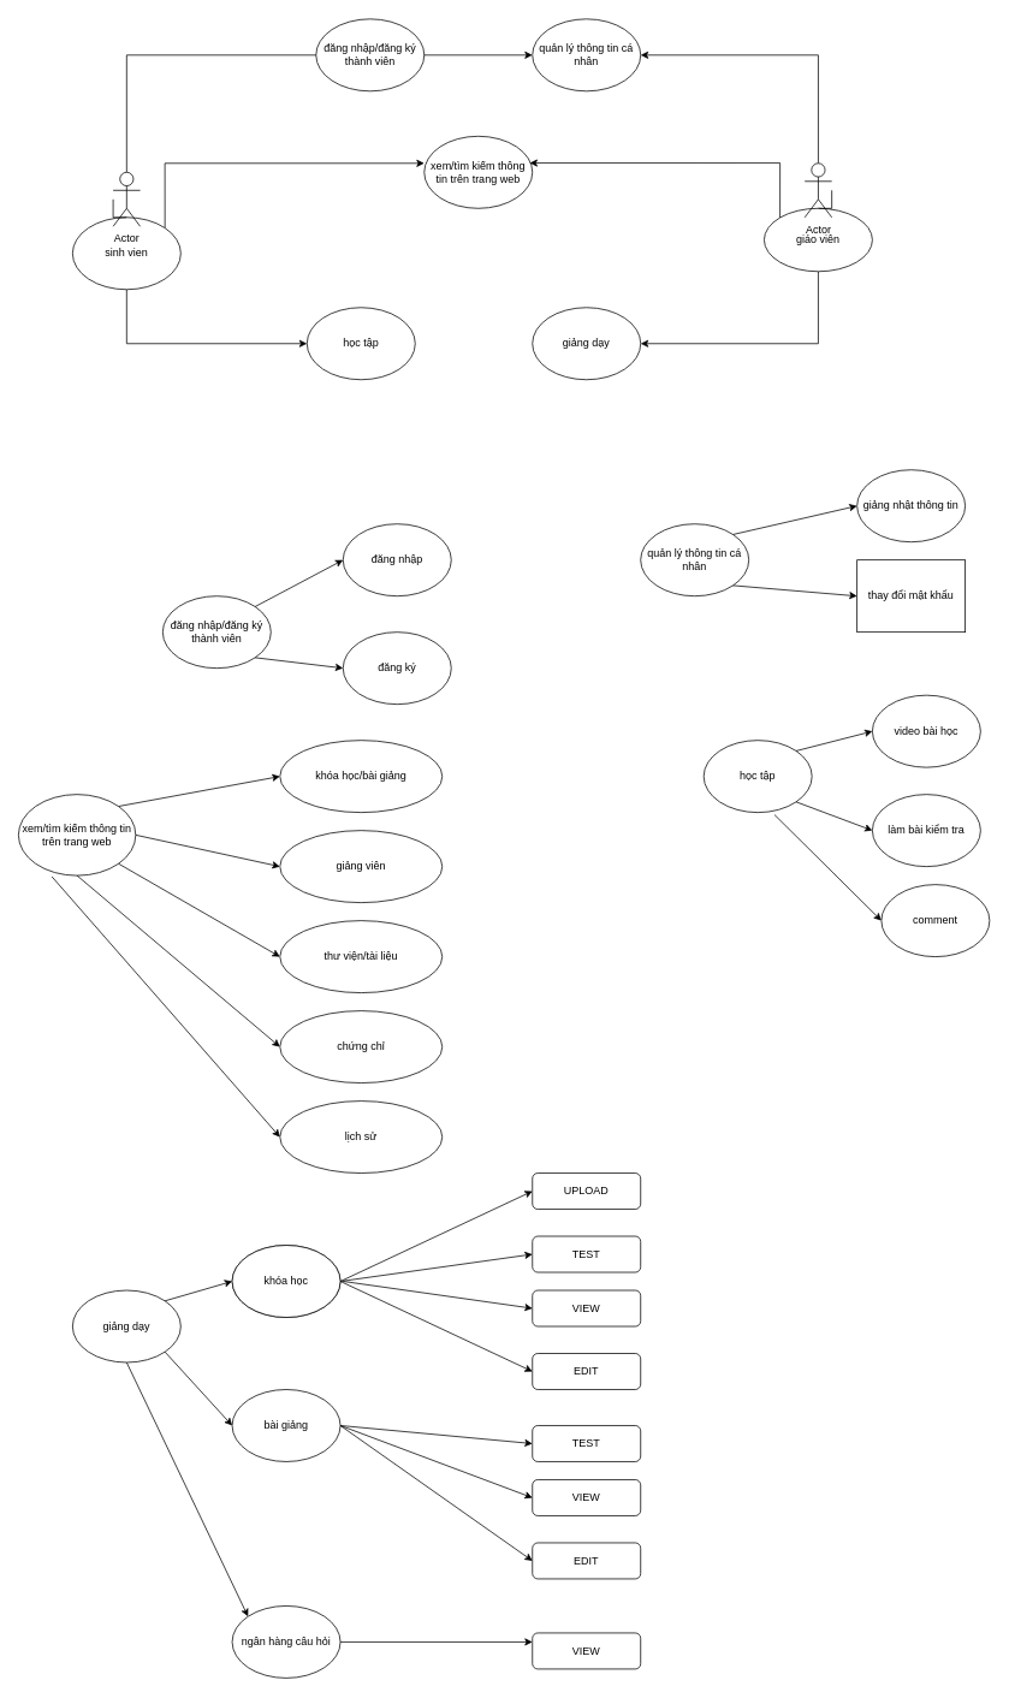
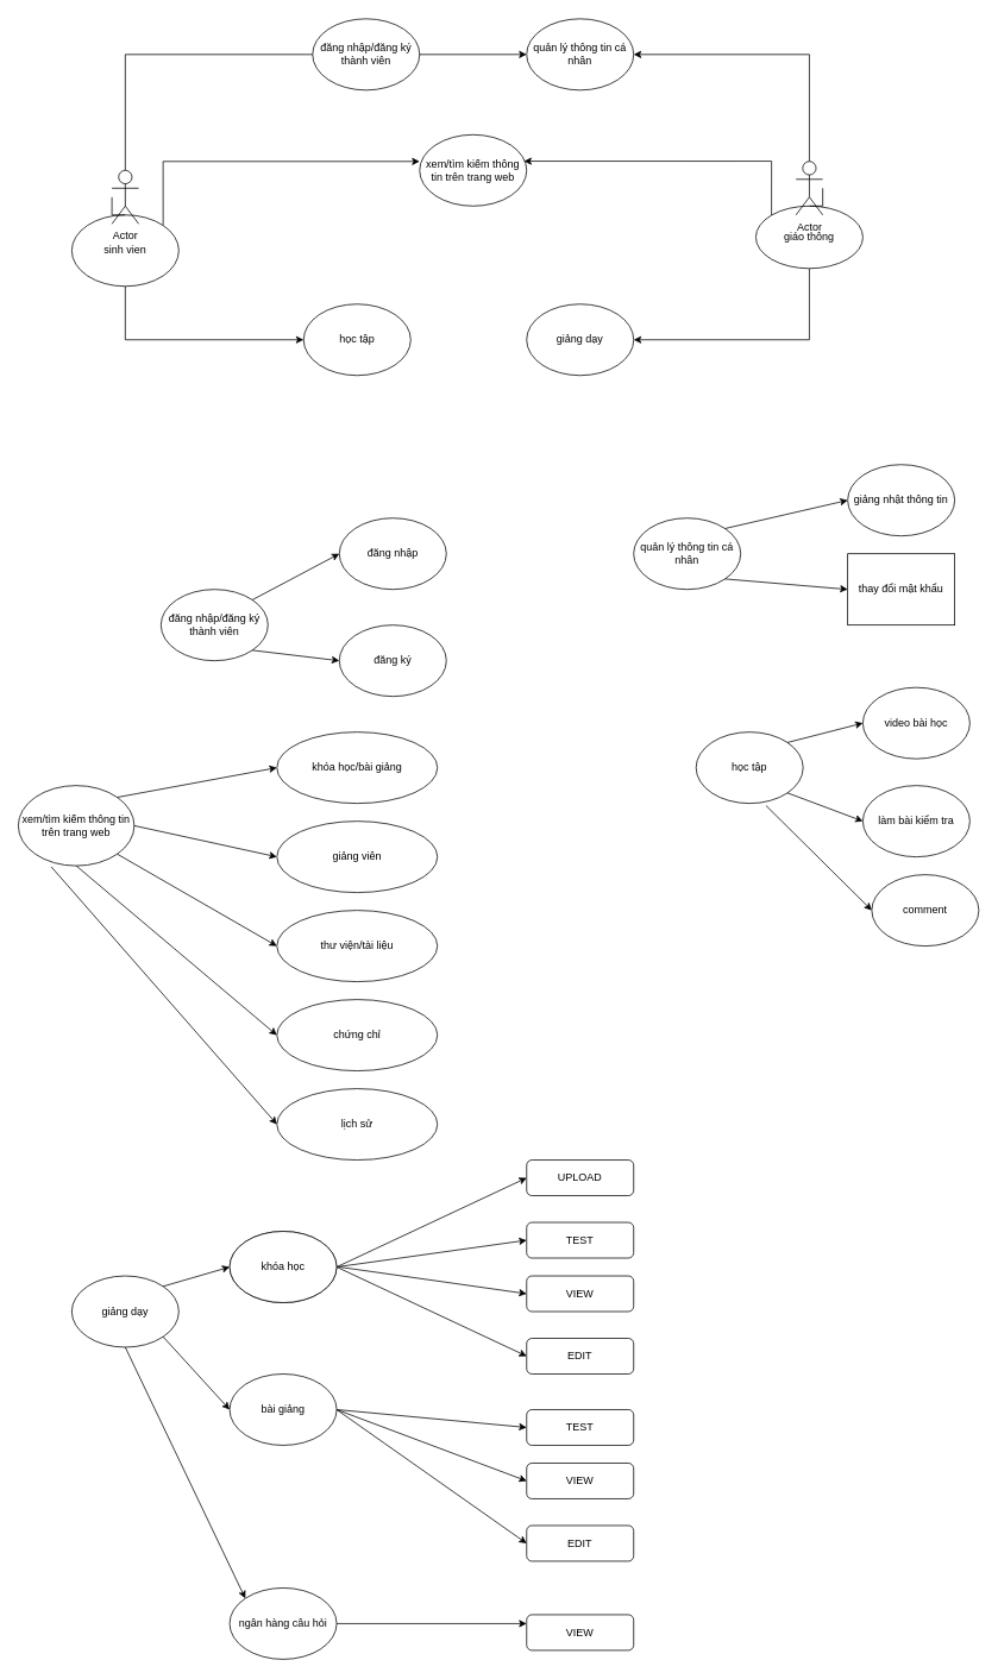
  <mxCell id="0" />
  <mxCell id="1" parent="0" />
  <mxCell id="2" style="edgeStyle=orthogonalEdgeStyle;rounded=0;orthogonalLoop=1;jettySize=auto;html=1;exitX=0.5;exitY=0;exitDx=0;exitDy=0;entryX=0;entryY=0.5;entryDx=0;entryDy=0;startArrow=none;" edge="1" parent="1" source="48" target="8"><mxGeometry relative="1" as="geometry"><Array as="points"><mxPoint x="140" y="60" /></Array></mxGeometry></mxCell>
  <mxCell id="3" style="edgeStyle=orthogonalEdgeStyle;rounded=0;orthogonalLoop=1;jettySize=auto;html=1;exitX=0.5;exitY=1;exitDx=0;exitDy=0;entryX=0;entryY=0.5;entryDx=0;entryDy=0;" edge="1" parent="1" source="5" target="9"><mxGeometry relative="1" as="geometry" /></mxCell>
  <mxCell id="4" style="edgeStyle=orthogonalEdgeStyle;rounded=0;orthogonalLoop=1;jettySize=auto;html=1;exitX=1;exitY=0;exitDx=0;exitDy=0;entryX=0;entryY=0.375;entryDx=0;entryDy=0;entryPerimeter=0;" edge="1" parent="1" source="5" target="7"><mxGeometry relative="1" as="geometry"><Array as="points"><mxPoint x="182" y="180" /></Array></mxGeometry></mxCell>
  <mxCell id="5" value="sinh vien" style="ellipse;whiteSpace=wrap;html=1;" vertex="1" parent="1"><mxGeometry x="80" y="240" width="120" height="80" as="geometry" /></mxCell>
  <mxCell id="6" value="đăng nhập/đăng ký thành viên" style="ellipse;whiteSpace=wrap;html=1;" vertex="1" parent="1"><mxGeometry x="350" y="20" width="120" height="80" as="geometry" /></mxCell>
  <mxCell id="7" value="xem/tìm kiếm thông tin trên trang web" style="ellipse;whiteSpace=wrap;html=1;" vertex="1" parent="1"><mxGeometry x="470" y="150" width="120" height="80" as="geometry" /></mxCell>
  <mxCell id="8" value="quản lý thông tin cá nhân" style="ellipse;whiteSpace=wrap;html=1;" vertex="1" parent="1"><mxGeometry x="590" y="20" width="120" height="80" as="geometry" /></mxCell>
  <mxCell id="9" value="học tập" style="ellipse;whiteSpace=wrap;html=1;" vertex="1" parent="1"><mxGeometry x="340" y="340" width="120" height="80" as="geometry" /></mxCell>
  <mxCell id="10" value="giảng dạy" style="ellipse;whiteSpace=wrap;html=1;" vertex="1" parent="1"><mxGeometry x="590" y="340" width="120" height="80" as="geometry" /></mxCell>
  <mxCell id="11" style="edgeStyle=orthogonalEdgeStyle;rounded=0;orthogonalLoop=1;jettySize=auto;html=1;exitX=0.5;exitY=0;exitDx=0;exitDy=0;entryX=1;entryY=0.5;entryDx=0;entryDy=0;startArrow=none;" edge="1" parent="1" source="50" target="8"><mxGeometry relative="1" as="geometry" /></mxCell>
  <mxCell id="12" style="edgeStyle=orthogonalEdgeStyle;rounded=0;orthogonalLoop=1;jettySize=auto;html=1;exitX=0.5;exitY=1;exitDx=0;exitDy=0;entryX=1;entryY=0.5;entryDx=0;entryDy=0;" edge="1" parent="1" source="14" target="10"><mxGeometry relative="1" as="geometry" /></mxCell>
  <mxCell id="13" style="edgeStyle=orthogonalEdgeStyle;rounded=0;orthogonalLoop=1;jettySize=auto;html=1;exitX=0;exitY=0;exitDx=0;exitDy=0;entryX=0.975;entryY=0.371;entryDx=0;entryDy=0;entryPerimeter=0;" edge="1" parent="1" source="14" target="7"><mxGeometry relative="1" as="geometry"><Array as="points"><mxPoint x="864" y="180" /></Array></mxGeometry></mxCell>
- <mxCell id="14" value="giáo viên" style="ellipse;whiteSpace=wrap;html=1;" vertex="1" parent="1"><mxGeometry x="847" y="230" width="120" height="70" as="geometry" /></mxCell>
+ <mxCell id="14" value="giáo thông" style="ellipse;whiteSpace=wrap;html=1;" vertex="1" parent="1"><mxGeometry x="847" y="230" width="120" height="70" as="geometry" /></mxCell>
  <mxCell id="15" value="đăng nhập/đăng ký thành viên" style="ellipse;whiteSpace=wrap;html=1;" vertex="1" parent="1"><mxGeometry x="180" y="660" width="120" height="80" as="geometry" /></mxCell>
  <mxCell id="16" value="đăng nhập" style="ellipse;whiteSpace=wrap;html=1;" vertex="1" parent="1"><mxGeometry x="380" y="580" width="120" height="80" as="geometry" /></mxCell>
  <mxCell id="17" value="đăng ký" style="ellipse;whiteSpace=wrap;html=1;" vertex="1" parent="1"><mxGeometry x="380" y="700" width="120" height="80" as="geometry" /></mxCell>
  <mxCell id="18" value="" style="endArrow=classic;html=1;rounded=0;exitX=1;exitY=0;exitDx=0;exitDy=0;" edge="1" parent="1" source="15"><mxGeometry width="50" height="50" relative="1" as="geometry"><mxPoint x="520" y="570" as="sourcePoint" /><mxPoint x="380" y="620" as="targetPoint" /></mxGeometry></mxCell>
  <mxCell id="19" value="" style="endArrow=classic;html=1;rounded=0;exitX=1;exitY=1;exitDx=0;exitDy=0;entryX=0;entryY=0.5;entryDx=0;entryDy=0;" edge="1" parent="1" source="15" target="17"><mxGeometry width="50" height="50" relative="1" as="geometry"><mxPoint x="520" y="570" as="sourcePoint" /><mxPoint x="570" y="520" as="targetPoint" /></mxGeometry></mxCell>
  <mxCell id="20" value="quản lý thông tin cá nhân" style="ellipse;whiteSpace=wrap;html=1;" vertex="1" parent="1"><mxGeometry x="710" y="580" width="120" height="80" as="geometry" /></mxCell>
  <mxCell id="21" value="giảng nhật thông tin" style="ellipse;whiteSpace=wrap;html=1;" vertex="1" parent="1"><mxGeometry x="950" y="520" width="120" height="80" as="geometry" /></mxCell>
  <mxCell id="22" value="thay đổi mật khẩu" style="whiteSpace=wrap;html=1;rounded=0;" vertex="1" parent="1"><mxGeometry x="950" y="620" width="120" height="80" as="geometry" /></mxCell>
  <mxCell id="23" value="xem/tìm kiếm thông tin trên trang web" style="ellipse;whiteSpace=wrap;html=1;" vertex="1" parent="1"><mxGeometry y="880" width="130" height="90" as="geometry" x="20" /></mxCell>
  <mxCell id="24" value="" style="endArrow=classic;html=1;rounded=0;exitX=1;exitY=0;exitDx=0;exitDy=0;entryX=0;entryY=0.5;entryDx=0;entryDy=0;" edge="1" parent="1" source="20" target="21"><mxGeometry width="50" height="50" relative="1" as="geometry"><mxPoint x="520" y="780" as="sourcePoint" /><mxPoint x="570" y="730" as="targetPoint" /></mxGeometry></mxCell>
  <mxCell id="25" value="" style="endArrow=classic;html=1;rounded=0;exitX=1;exitY=1;exitDx=0;exitDy=0;entryX=0;entryY=0.5;entryDx=0;entryDy=0;" edge="1" parent="1" source="20" target="22"><mxGeometry width="50" height="50" relative="1" as="geometry"><mxPoint x="520" y="780" as="sourcePoint" /><mxPoint x="570" y="730" as="targetPoint" /></mxGeometry></mxCell>
  <mxCell id="26" value="khóa học/bài giảng" style="ellipse;whiteSpace=wrap;html=1;" vertex="1" parent="1"><mxGeometry x="310" y="820" width="180" height="80" as="geometry" /></mxCell>
  <mxCell id="27" value="giảng viên" style="ellipse;whiteSpace=wrap;html=1;" vertex="1" parent="1"><mxGeometry x="310" y="920" width="180" height="80" as="geometry" /></mxCell>
  <mxCell id="28" value="thư viện/tài liệu" style="ellipse;whiteSpace=wrap;html=1;" vertex="1" parent="1"><mxGeometry x="310" y="1020" width="180" height="80" as="geometry" /></mxCell>
  <mxCell id="29" value="chứng chỉ" style="ellipse;whiteSpace=wrap;html=1;" vertex="1" parent="1"><mxGeometry x="310" y="1120" width="180" height="80" as="geometry" /></mxCell>
  <mxCell id="30" value="" style="endArrow=classic;html=1;rounded=0;exitX=1;exitY=0.5;exitDx=0;exitDy=0;entryX=0;entryY=0.5;entryDx=0;entryDy=0;" edge="1" parent="1" source="23" target="27"><mxGeometry width="50" height="50" relative="1" as="geometry"><mxPoint x="520" y="950" as="sourcePoint" /><mxPoint x="570" y="900" as="targetPoint" /></mxGeometry></mxCell>
  <mxCell id="31" value="" style="endArrow=classic;html=1;rounded=0;exitX=1;exitY=0;exitDx=0;exitDy=0;entryX=0;entryY=0.5;entryDx=0;entryDy=0;" edge="1" parent="1" source="23" target="26"><mxGeometry width="50" height="50" relative="1" as="geometry"><mxPoint x="520" y="950" as="sourcePoint" /><mxPoint x="570" y="900" as="targetPoint" /></mxGeometry></mxCell>
  <mxCell id="32" value="" style="endArrow=classic;html=1;rounded=0;exitX=1;exitY=1;exitDx=0;exitDy=0;entryX=0;entryY=0.5;entryDx=0;entryDy=0;" edge="1" parent="1" source="23" target="28"><mxGeometry width="50" height="50" relative="1" as="geometry"><mxPoint x="520" y="950" as="sourcePoint" /><mxPoint x="570" y="900" as="targetPoint" /></mxGeometry></mxCell>
  <mxCell id="33" value="" style="endArrow=classic;html=1;rounded=0;exitX=0.5;exitY=1;exitDx=0;exitDy=0;entryX=0;entryY=0.5;entryDx=0;entryDy=0;" edge="1" parent="1" source="23" target="29"><mxGeometry width="50" height="50" relative="1" as="geometry"><mxPoint x="520" y="950" as="sourcePoint" /><mxPoint x="570" y="900" as="targetPoint" /></mxGeometry></mxCell>
  <mxCell id="34" value="lịch sử" style="ellipse;whiteSpace=wrap;html=1;" vertex="1" parent="1"><mxGeometry x="310" y="1220" width="180" height="80" as="geometry" /></mxCell>
  <mxCell id="35" value="" style="endArrow=classic;html=1;rounded=0;exitX=0.285;exitY=1.013;exitDx=0;exitDy=0;exitPerimeter=0;entryX=0;entryY=0.5;entryDx=0;entryDy=0;" edge="1" parent="1" source="23" target="34"><mxGeometry width="50" height="50" relative="1" as="geometry"><mxPoint x="520" y="1190" as="sourcePoint" /><mxPoint x="570" y="1140" as="targetPoint" /></mxGeometry></mxCell>
  <mxCell id="36" value="học tập" style="ellipse;whiteSpace=wrap;html=1;" vertex="1" parent="1"><mxGeometry x="780" y="820" width="120" height="80" as="geometry" /></mxCell>
  <mxCell id="37" value="video bài học" style="ellipse;whiteSpace=wrap;html=1;" vertex="1" parent="1"><mxGeometry x="967" y="770" width="120" height="80" as="geometry" /></mxCell>
  <mxCell id="38" value="làm bài kiểm tra" style="ellipse;whiteSpace=wrap;html=1;" vertex="1" parent="1"><mxGeometry x="967" y="880" width="120" height="80" as="geometry" /></mxCell>
  <mxCell id="39" value="" style="endArrow=classic;html=1;rounded=0;exitX=1;exitY=0;exitDx=0;exitDy=0;entryX=0;entryY=0.5;entryDx=0;entryDy=0;" edge="1" parent="1" source="36" target="37"><mxGeometry width="50" height="50" relative="1" as="geometry"><mxPoint x="520" y="860" as="sourcePoint" /><mxPoint x="570" y="810" as="targetPoint" /></mxGeometry></mxCell>
  <mxCell id="40" value="" style="endArrow=classic;html=1;rounded=0;exitX=1;exitY=1;exitDx=0;exitDy=0;entryX=0;entryY=0.5;entryDx=0;entryDy=0;" edge="1" parent="1" source="36" target="38"><mxGeometry width="50" height="50" relative="1" as="geometry"><mxPoint x="520" y="860" as="sourcePoint" /><mxPoint x="570" y="810" as="targetPoint" /></mxGeometry></mxCell>
  <mxCell id="41" value="giảng dạy" style="ellipse;whiteSpace=wrap;html=1;" vertex="1" parent="1"><mxGeometry x="80" y="1430" width="120" height="80" as="geometry" /></mxCell>
  <mxCell id="42" value="" style="endArrow=classic;html=1;rounded=0;exitX=0.654;exitY=1.032;exitDx=0;exitDy=0;exitPerimeter=0;entryX=0;entryY=0.5;entryDx=0;entryDy=0;" edge="1" parent="1" source="36" target="43"><mxGeometry width="50" height="50" relative="1" as="geometry"><mxPoint x="520" y="920" as="sourcePoint" /><mxPoint x="570" y="870" as="targetPoint" /></mxGeometry></mxCell>
  <mxCell id="43" value="comment" style="ellipse;whiteSpace=wrap;html=1;" vertex="1" parent="1"><mxGeometry x="977" y="980" width="120" height="80" as="geometry" /></mxCell>
  <mxCell id="44" value="khóa học" style="ellipse;whiteSpace=wrap;html=1;" vertex="1" parent="1"><mxGeometry x="257" y="1380" width="120" height="80" as="geometry" /></mxCell>
  <mxCell id="45" value="bài giảng" style="ellipse;whiteSpace=wrap;html=1;" vertex="1" parent="1"><mxGeometry x="257" y="1540" width="120" height="80" as="geometry" /></mxCell>
  <mxCell id="46" value="" style="endArrow=classic;html=1;rounded=0;exitX=1;exitY=0;exitDx=0;exitDy=0;entryX=0;entryY=0.5;entryDx=0;entryDy=0;" edge="1" parent="1" source="41" target="44"><mxGeometry width="50" height="50" relative="1" as="geometry"><mxPoint x="-70" y="1580" as="sourcePoint" /><mxPoint x="-20" y="1530" as="targetPoint" /></mxGeometry></mxCell>
  <mxCell id="47" value="" style="endArrow=classic;html=1;rounded=0;exitX=1;exitY=1;exitDx=0;exitDy=0;entryX=0;entryY=0.5;entryDx=0;entryDy=0;" edge="1" parent="1" source="41" target="45"><mxGeometry width="50" height="50" relative="1" as="geometry"><mxPoint x="-70" y="1580" as="sourcePoint" /><mxPoint x="-20" y="1530" as="targetPoint" /></mxGeometry></mxCell>
  <mxCell id="48" value="Actor" style="shape=umlActor;verticalLabelPosition=bottom;verticalAlign=top;html=1;outlineConnect=0;" vertex="1" parent="1"><mxGeometry x="125" y="190" width="30" height="60" as="geometry" /></mxCell>
  <mxCell id="49" value="" style="edgeStyle=orthogonalEdgeStyle;rounded=0;orthogonalLoop=1;jettySize=auto;html=1;exitX=0.5;exitY=0;exitDx=0;exitDy=0;entryX=0;entryY=0.5;entryDx=0;entryDy=0;endArrow=none;" edge="1" parent="1" source="5" target="48"><mxGeometry relative="1" as="geometry"><mxPoint x="140" y="240" as="sourcePoint" /><mxPoint x="590" y="60" as="targetPoint" /><Array as="points" /></mxGeometry></mxCell>
  <mxCell id="50" value="Actor" style="shape=umlActor;verticalLabelPosition=bottom;verticalAlign=top;html=1;outlineConnect=0;" vertex="1" parent="1"><mxGeometry x="892" y="180" width="30" height="60" as="geometry" /></mxCell>
  <mxCell id="51" value="" style="edgeStyle=orthogonalEdgeStyle;rounded=0;orthogonalLoop=1;jettySize=auto;html=1;exitX=0.5;exitY=0;exitDx=0;exitDy=0;entryX=1;entryY=0.5;entryDx=0;entryDy=0;endArrow=none;" edge="1" parent="1" source="14" target="50"><mxGeometry relative="1" as="geometry"><mxPoint x="907" y="230" as="sourcePoint" /><mxPoint x="710" y="60" as="targetPoint" /></mxGeometry></mxCell>
  <mxCell id="52" value="TEST" style="rounded=1;whiteSpace=wrap;html=1;" vertex="1" parent="1"><mxGeometry x="590" y="1370" width="120" height="40" as="geometry" /></mxCell>
  <mxCell id="53" value="VIEW" style="rounded=1;whiteSpace=wrap;html=1;" vertex="1" parent="1"><mxGeometry x="590" y="1430" width="120" height="40" as="geometry" /></mxCell>
  <mxCell id="54" value="EDIT" style="rounded=1;whiteSpace=wrap;html=1;" vertex="1" parent="1"><mxGeometry x="590" y="1500" width="120" height="40" as="geometry" /></mxCell>
  <mxCell id="55" value="UPLOAD" style="rounded=1;whiteSpace=wrap;html=1;" vertex="1" parent="1"><mxGeometry x="590" y="1300" width="120" height="40" as="geometry" /></mxCell>
  <mxCell id="56" value="" style="endArrow=classic;html=1;rounded=0;entryX=0;entryY=0.5;entryDx=0;entryDy=0;" edge="1" parent="1" target="53"><mxGeometry width="50" height="50" relative="1" as="geometry"><mxPoint x="380" y="1420" as="sourcePoint" /><mxPoint x="570" y="1400" as="targetPoint" /></mxGeometry></mxCell>
  <mxCell id="57" value="" style="endArrow=classic;html=1;rounded=0;entryX=0;entryY=0.5;entryDx=0;entryDy=0;exitX=1;exitY=0.5;exitDx=0;exitDy=0;" edge="1" parent="1" source="44" target="52"><mxGeometry width="50" height="50" relative="1" as="geometry"><mxPoint x="390" y="1420" as="sourcePoint" /><mxPoint x="570" y="1400" as="targetPoint" /><Array as="points" /></mxGeometry></mxCell>
  <mxCell id="58" value="" style="endArrow=classic;html=1;rounded=0;exitX=1;exitY=0.5;exitDx=0;exitDy=0;entryX=0;entryY=0.5;entryDx=0;entryDy=0;" edge="1" parent="1" source="44" target="55"><mxGeometry width="50" height="50" relative="1" as="geometry"><mxPoint x="520" y="1450" as="sourcePoint" /><mxPoint x="570" y="1400" as="targetPoint" /></mxGeometry></mxCell>
  <mxCell id="59" value="" style="endArrow=classic;html=1;rounded=0;exitX=1;exitY=0.5;exitDx=0;exitDy=0;entryX=0;entryY=0.5;entryDx=0;entryDy=0;" edge="1" parent="1" source="44" target="54"><mxGeometry width="50" height="50" relative="1" as="geometry"><mxPoint x="520" y="1450" as="sourcePoint" /><mxPoint x="570" y="1400" as="targetPoint" /></mxGeometry></mxCell>
  <mxCell id="60" value="khóa học" style="ellipse;whiteSpace=wrap;html=1;" vertex="1" parent="1"><mxGeometry x="257" y="1380" width="120" height="80" as="geometry" /></mxCell>
  <mxCell id="61" value="EDIT" style="rounded=1;whiteSpace=wrap;html=1;" vertex="1" parent="1"><mxGeometry x="590" y="1710" width="120" height="40" as="geometry" /></mxCell>
  <mxCell id="62" value="TEST" style="rounded=1;whiteSpace=wrap;html=1;" vertex="1" parent="1"><mxGeometry x="590" y="1580" width="120" height="40" as="geometry" /></mxCell>
  <mxCell id="63" value="VIEW" style="rounded=1;whiteSpace=wrap;html=1;" vertex="1" parent="1"><mxGeometry x="590" y="1640" width="120" height="40" as="geometry" /></mxCell>
  <mxCell id="64" value="" style="endArrow=classic;html=1;rounded=0;exitX=1;exitY=0.5;exitDx=0;exitDy=0;entryX=0;entryY=0.5;entryDx=0;entryDy=0;" edge="1" parent="1" source="45" target="62"><mxGeometry width="50" height="50" relative="1" as="geometry"><mxPoint x="520" y="1630" as="sourcePoint" /><mxPoint x="570" y="1580" as="targetPoint" /></mxGeometry></mxCell>
  <mxCell id="65" value="" style="endArrow=classic;html=1;rounded=0;exitX=1;exitY=0.5;exitDx=0;exitDy=0;entryX=0;entryY=0.5;entryDx=0;entryDy=0;" edge="1" parent="1" source="45" target="63"><mxGeometry width="50" height="50" relative="1" as="geometry"><mxPoint x="387" y="1590" as="sourcePoint" /><mxPoint x="600" y="1610" as="targetPoint" /></mxGeometry></mxCell>
  <mxCell id="66" value="" style="endArrow=classic;html=1;rounded=0;exitX=1;exitY=0.5;exitDx=0;exitDy=0;entryX=0;entryY=0.5;entryDx=0;entryDy=0;" edge="1" parent="1" source="45" target="61"><mxGeometry width="50" height="50" relative="1" as="geometry"><mxPoint x="397" y="1600" as="sourcePoint" /><mxPoint x="610" y="1620" as="targetPoint" /></mxGeometry></mxCell>
  <mxCell id="67" style="edgeStyle=orthogonalEdgeStyle;rounded=0;orthogonalLoop=1;jettySize=auto;html=1;exitX=1;exitY=0.5;exitDx=0;exitDy=0;entryX=0;entryY=0.25;entryDx=0;entryDy=0;" edge="1" parent="1" source="68" target="70"><mxGeometry relative="1" as="geometry" /></mxCell>
  <mxCell id="68" value="ngân hàng câu hỏi" style="ellipse;whiteSpace=wrap;html=1;" vertex="1" parent="1"><mxGeometry x="257" y="1780" width="120" height="80" as="geometry" /></mxCell>
  <mxCell id="69" value="" style="endArrow=classic;html=1;rounded=0;exitX=0.5;exitY=1;exitDx=0;exitDy=0;entryX=0;entryY=0;entryDx=0;entryDy=0;" edge="1" parent="1" source="41" target="68"><mxGeometry width="50" height="50" relative="1" as="geometry"><mxPoint x="520" y="1690" as="sourcePoint" /><mxPoint x="570" y="1640" as="targetPoint" /></mxGeometry></mxCell>
  <mxCell id="70" value="VIEW" style="rounded=1;whiteSpace=wrap;html=1;" vertex="1" parent="1"><mxGeometry x="590" y="1810" width="120" height="40" as="geometry" /></mxCell>
